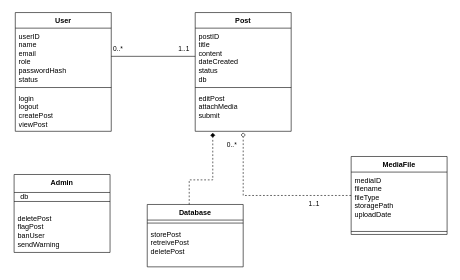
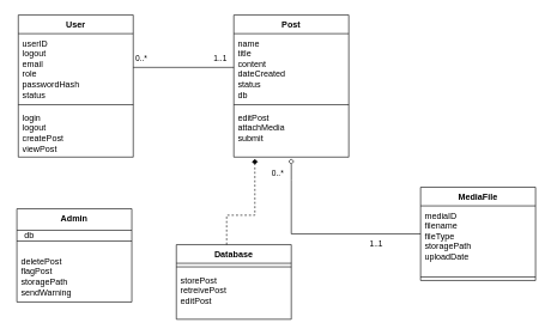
  <mxCell id="0" />
  <mxCell id="1" parent="0" />
  <mxCell id="2" value="User" style="swimlane;fontStyle=1;align=center;verticalAlign=top;childLayout=stackLayout;horizontal=1;startSize=26;horizontalStack=0;resizeParent=1;resizeParentMax=0;resizeLast=0;collapsible=1;marginBottom=0;whiteSpace=wrap;html=1;" vertex="1" parent="1"><mxGeometry x="25" y="20" width="160" height="198" as="geometry" /></mxCell>
- <mxCell id="3" value="userID&lt;br&gt;name&lt;br&gt;email&lt;br&gt;role&lt;br&gt;passwordHash&lt;br&gt;status" style="text;strokeColor=none;fillColor=none;align=left;verticalAlign=top;spacingLeft=4;spacingRight=4;overflow=hidden;rotatable=0;points=[[0,0.5],[1,0.5]];portConstraint=eastwest;whiteSpace=wrap;html=1;" vertex="1" parent="2"><mxGeometry y="26" width="160" height="94" as="geometry" /></mxCell>
+ <mxCell id="3" value="userID&lt;br&gt;logout&lt;br&gt;email&lt;br&gt;role&lt;br&gt;passwordHash&lt;br&gt;status" style="text;strokeColor=none;fillColor=none;align=left;verticalAlign=top;spacingLeft=4;spacingRight=4;overflow=hidden;rotatable=0;points=[[0,0.5],[1,0.5]];portConstraint=eastwest;whiteSpace=wrap;html=1;" vertex="1" parent="2"><mxGeometry y="26" width="160" height="94" as="geometry" /></mxCell>
  <mxCell id="4" value="" style="line;strokeWidth=1;fillColor=none;align=left;verticalAlign=middle;spacingTop=-1;spacingLeft=3;spacingRight=3;rotatable=0;labelPosition=right;points=[];portConstraint=eastwest;strokeColor=inherit;" vertex="1" parent="2"><mxGeometry y="120" width="160" height="10" as="geometry" /></mxCell>
  <mxCell id="5" value="login&lt;br&gt;logout&lt;br&gt;createPost&lt;br&gt;viewPost" style="text;strokeColor=none;fillColor=none;align=left;verticalAlign=top;spacingLeft=4;spacingRight=4;overflow=hidden;rotatable=0;points=[[0,0.5],[1,0.5]];portConstraint=eastwest;whiteSpace=wrap;html=1;" vertex="1" parent="2"><mxGeometry y="130" width="160" height="68" as="geometry" /></mxCell>
  <mxCell id="6" value="Admin" style="swimlane;fontStyle=1;align=center;verticalAlign=top;childLayout=stackLayout;horizontal=1;startSize=30;horizontalStack=0;resizeParent=1;resizeParentMax=0;resizeLast=0;collapsible=1;marginBottom=0;whiteSpace=wrap;html=1;" vertex="1" parent="1"><mxGeometry x="23" y="290" width="160" height="130" as="geometry"><mxRectangle x="58" y="320" width="80" height="30" as="alternateBounds" /></mxGeometry></mxCell>
  <mxCell id="7" value="" style="line;strokeWidth=1;fillColor=none;align=left;verticalAlign=middle;spacingTop=-1;spacingLeft=3;spacingRight=3;rotatable=0;labelPosition=right;points=[];portConstraint=eastwest;strokeColor=inherit;" vertex="1" parent="6"><mxGeometry y="30" width="160" height="30" as="geometry" /></mxCell>
- <mxCell id="8" value="deletePost&lt;br&gt;flagPost&lt;br&gt;banUser&lt;br&gt;sendWarning" style="text;strokeColor=none;fillColor=none;align=left;verticalAlign=top;spacingLeft=4;spacingRight=4;overflow=hidden;rotatable=0;points=[[0,0.5],[1,0.5]];portConstraint=eastwest;whiteSpace=wrap;html=1;" vertex="1" parent="6"><mxGeometry y="60" width="160" height="70" as="geometry" /></mxCell>
+ <mxCell id="8" value="deletePost&lt;br&gt;flagPost&lt;br&gt;storagePath&lt;br&gt;sendWarning" style="text;strokeColor=none;fillColor=none;align=left;verticalAlign=top;spacingLeft=4;spacingRight=4;overflow=hidden;rotatable=0;points=[[0,0.5],[1,0.5]];portConstraint=eastwest;whiteSpace=wrap;html=1;" vertex="1" parent="6"><mxGeometry y="60" width="160" height="70" as="geometry" /></mxCell>
  <mxCell id="9" value="Post" style="swimlane;fontStyle=1;align=center;verticalAlign=top;childLayout=stackLayout;horizontal=1;startSize=26;horizontalStack=0;resizeParent=1;resizeParentMax=0;resizeLast=0;collapsible=1;marginBottom=0;whiteSpace=wrap;html=1;" vertex="1" parent="1"><mxGeometry x="325" y="20" width="160" height="198" as="geometry" /></mxCell>
- <mxCell id="10" value="postID&lt;br&gt;title&lt;br&gt;content&lt;br&gt;dateCreated&lt;br&gt;status&lt;br&gt;db" style="text;strokeColor=none;fillColor=none;align=left;verticalAlign=top;spacingLeft=4;spacingRight=4;overflow=hidden;rotatable=0;points=[[0,0.5],[1,0.5]];portConstraint=eastwest;whiteSpace=wrap;html=1;" vertex="1" parent="9"><mxGeometry y="26" width="160" height="94" as="geometry" /></mxCell>
+ <mxCell id="10" value="name&lt;br&gt;title&lt;br&gt;content&lt;br&gt;dateCreated&lt;br&gt;status&lt;br&gt;db" style="text;strokeColor=none;fillColor=none;align=left;verticalAlign=top;spacingLeft=4;spacingRight=4;overflow=hidden;rotatable=0;points=[[0,0.5],[1,0.5]];portConstraint=eastwest;whiteSpace=wrap;html=1;" vertex="1" parent="9"><mxGeometry y="26" width="160" height="94" as="geometry" /></mxCell>
  <mxCell id="11" value="" style="line;strokeWidth=1;fillColor=none;align=left;verticalAlign=middle;spacingTop=-1;spacingLeft=3;spacingRight=3;rotatable=0;labelPosition=right;points=[];portConstraint=eastwest;strokeColor=inherit;" vertex="1" parent="9"><mxGeometry y="120" width="160" height="10" as="geometry" /></mxCell>
  <mxCell id="12" value="editPost&lt;br&gt;attachMedia&lt;br&gt;submit" style="text;strokeColor=none;fillColor=none;align=left;verticalAlign=top;spacingLeft=4;spacingRight=4;overflow=hidden;rotatable=0;points=[[0,0.5],[1,0.5]];portConstraint=eastwest;whiteSpace=wrap;html=1;" vertex="1" parent="9"><mxGeometry y="130" width="160" height="68" as="geometry" /></mxCell>
  <mxCell id="13" style="edgeStyle=orthogonalEdgeStyle;rounded=0;orthogonalLoop=1;jettySize=auto;html=1;entryX=0;entryY=0.5;entryDx=0;entryDy=0;endArrow=none;endFill=0;" edge="1" parent="1" source="3" target="10"><mxGeometry relative="1" as="geometry" /></mxCell>
  <mxCell id="14" value="1..1" style="edgeLabel;html=1;align=center;verticalAlign=middle;resizable=0;points=[];" vertex="1" connectable="0" parent="13"><mxGeometry x="0.326" y="-2" relative="1" as="geometry"><mxPoint x="27" y="-15" as="offset" /></mxGeometry></mxCell>
  <mxCell id="15" value="0..*" style="edgeLabel;html=1;align=center;verticalAlign=middle;resizable=0;points=[];" vertex="1" connectable="0" parent="13"><mxGeometry x="-0.431" y="3" relative="1" as="geometry"><mxPoint x="-30" y="-10" as="offset" /></mxGeometry></mxCell>
  <mxCell id="16" value="MediaFile" style="swimlane;fontStyle=1;align=center;verticalAlign=top;childLayout=stackLayout;horizontal=1;startSize=26;horizontalStack=0;resizeParent=1;resizeParentMax=0;resizeLast=0;collapsible=1;marginBottom=0;whiteSpace=wrap;html=1;" vertex="1" parent="1"><mxGeometry x="585" y="260" width="160" height="130" as="geometry" /></mxCell>
  <mxCell id="17" value="mediaID&lt;br&gt;filename&lt;br&gt;fileType&lt;br&gt;storagePath&lt;br&gt;uploadDate" style="text;strokeColor=none;fillColor=none;align=left;verticalAlign=top;spacingLeft=4;spacingRight=4;overflow=hidden;rotatable=0;points=[[0,0.5],[1,0.5]];portConstraint=eastwest;whiteSpace=wrap;html=1;" vertex="1" parent="16"><mxGeometry y="26" width="160" height="94" as="geometry" /></mxCell>
  <mxCell id="18" value="" style="line;strokeWidth=1;fillColor=none;align=left;verticalAlign=middle;spacingTop=-1;spacingLeft=3;spacingRight=3;rotatable=0;labelPosition=right;points=[];portConstraint=eastwest;strokeColor=inherit;" vertex="1" parent="16"><mxGeometry y="120" width="160" height="10" as="geometry" /></mxCell>
- <mxCell id="19" style="edgeStyle=orthogonalEdgeStyle;rounded=0;orthogonalLoop=1;jettySize=auto;html=1;entryX=0.5;entryY=1.029;entryDx=0;entryDy=0;entryPerimeter=0;endArrow=diamond;endFill=0;dashed=1;" edge="1" parent="1" source="16" target="12"><mxGeometry relative="1" as="geometry"><Array as="points"><mxPoint x="405" y="250" /><mxPoint x="405" y="250" /></Array></mxGeometry></mxCell>
+ <mxCell id="19" style="edgeStyle=orthogonalEdgeStyle;rounded=0;orthogonalLoop=1;jettySize=auto;html=1;entryX=0.5;entryY=1.029;entryDx=0;entryDy=0;entryPerimeter=0;endArrow=diamond;endFill=0;" edge="1" parent="1" source="16" target="12"><mxGeometry relative="1" as="geometry"><Array as="points"><mxPoint x="405" y="250" /><mxPoint x="405" y="250" /></Array></mxGeometry></mxCell>
  <mxCell id="20" value="0..*" style="edgeLabel;html=1;align=center;verticalAlign=middle;resizable=0;points=[];" vertex="1" connectable="0" parent="19"><mxGeometry x="-0.15" y="2" relative="1" as="geometry"><mxPoint x="-79" y="-87" as="offset" /></mxGeometry></mxCell>
  <mxCell id="21" value="1..1" style="edgeLabel;html=1;align=center;verticalAlign=middle;resizable=0;points=[];" vertex="1" connectable="0" parent="19"><mxGeometry x="-0.479" y="1" relative="1" as="geometry"><mxPoint x="11" y="12" as="offset" /></mxGeometry></mxCell>
  <mxCell id="22" value="Database" style="swimlane;fontStyle=1;align=center;verticalAlign=top;childLayout=stackLayout;horizontal=1;startSize=26;horizontalStack=0;resizeParent=1;resizeParentMax=0;resizeLast=0;collapsible=1;marginBottom=0;whiteSpace=wrap;html=1;" vertex="1" parent="1"><mxGeometry x="245" y="340" width="160" height="104" as="geometry" /></mxCell>
  <mxCell id="23" value="" style="line;strokeWidth=1;fillColor=none;align=left;verticalAlign=middle;spacingTop=-1;spacingLeft=3;spacingRight=3;rotatable=0;labelPosition=right;points=[];portConstraint=eastwest;strokeColor=inherit;" vertex="1" parent="22"><mxGeometry y="26" width="160" height="10" as="geometry" /></mxCell>
- <mxCell id="24" value="storePost&lt;br&gt;retreivePost&lt;br&gt;deletePost" style="text;strokeColor=none;fillColor=none;align=left;verticalAlign=top;spacingLeft=4;spacingRight=4;overflow=hidden;rotatable=0;points=[[0,0.5],[1,0.5]];portConstraint=eastwest;whiteSpace=wrap;html=1;" vertex="1" parent="22"><mxGeometry y="36" width="160" height="68" as="geometry" /></mxCell>
+ <mxCell id="24" value="storePost&lt;br&gt;retreivePost&lt;br&gt;editPost" style="text;strokeColor=none;fillColor=none;align=left;verticalAlign=top;spacingLeft=4;spacingRight=4;overflow=hidden;rotatable=0;points=[[0,0.5],[1,0.5]];portConstraint=eastwest;whiteSpace=wrap;html=1;" vertex="1" parent="22"><mxGeometry y="36" width="160" height="68" as="geometry" /></mxCell>
  <mxCell id="25" style="edgeStyle=orthogonalEdgeStyle;rounded=0;orthogonalLoop=1;jettySize=auto;html=1;entryX=0.183;entryY=1.035;entryDx=0;entryDy=0;entryPerimeter=0;endArrow=diamond;endFill=1;dashed=1;" edge="1" parent="1" source="22" target="12"><mxGeometry relative="1" as="geometry"><Array as="points"><mxPoint x="315" y="299" /><mxPoint x="354" y="299" /></Array></mxGeometry></mxCell>
  <mxCell id="26" value="db" style="text;html=1;align=center;verticalAlign=middle;resizable=0;points=[];autosize=1;strokeColor=none;fillColor=none;" vertex="1" parent="1"><mxGeometry x="20" y="313" width="40" height="30" as="geometry" /></mxCell>
